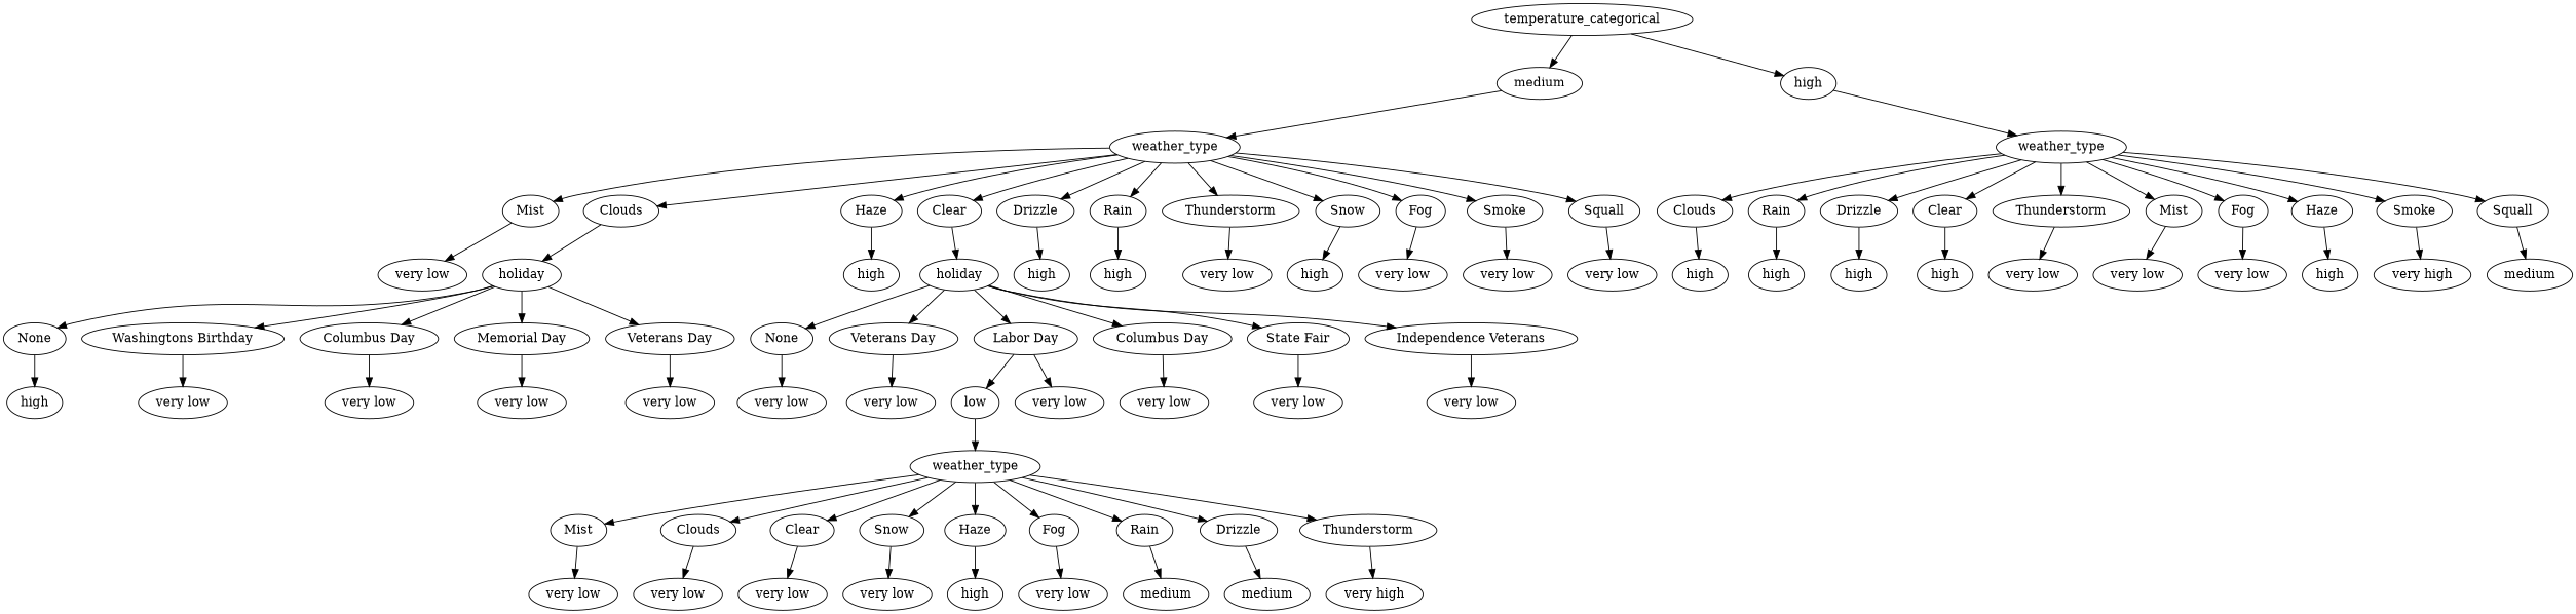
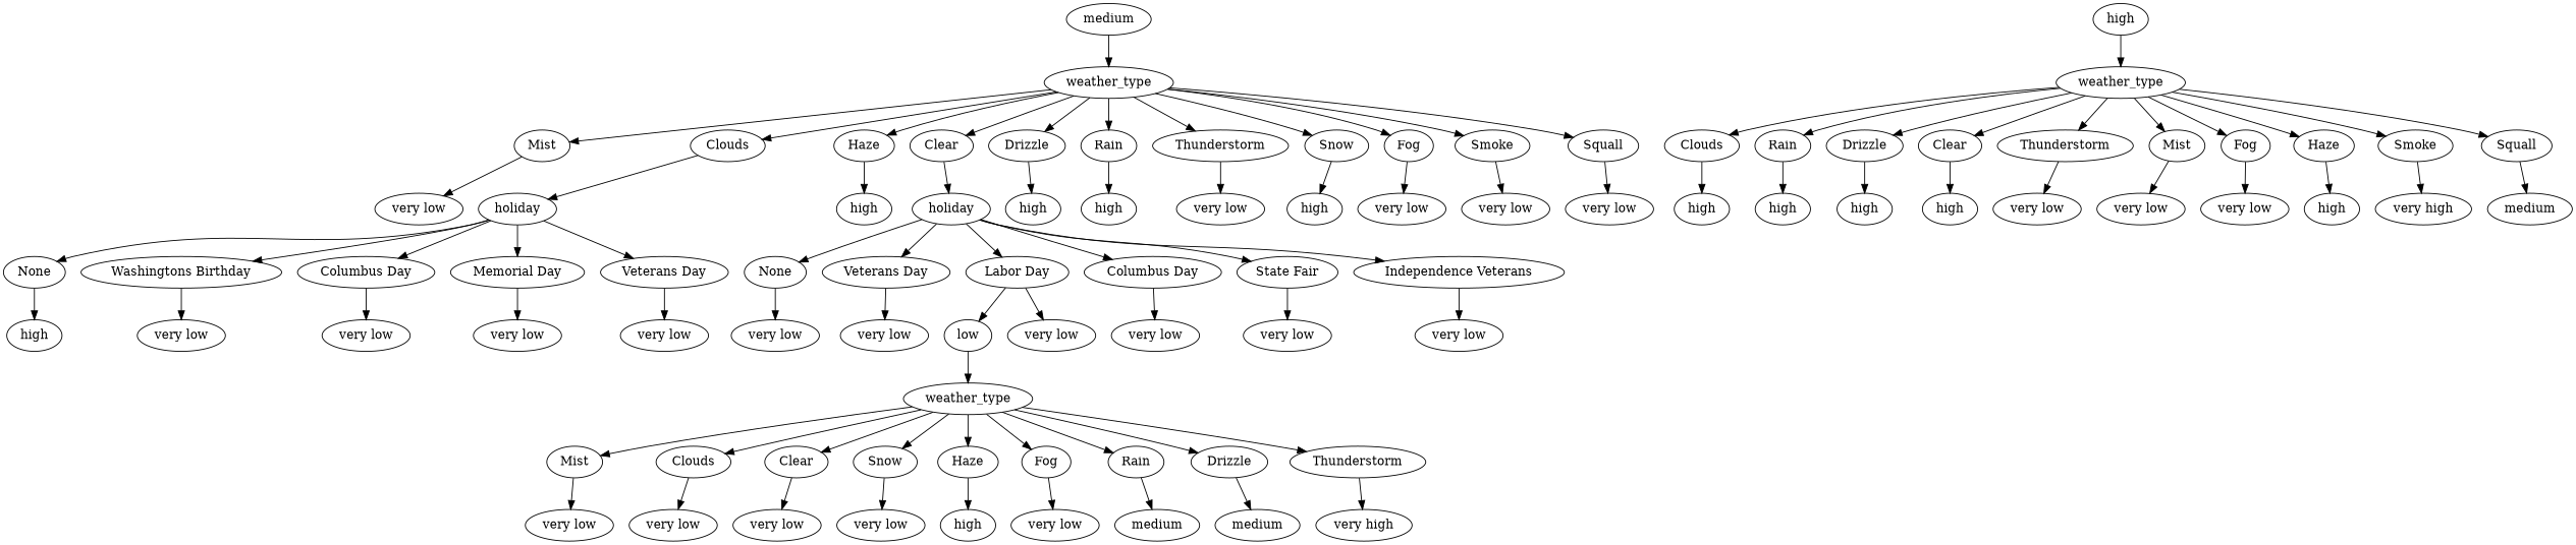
  digraph {
-   n1 [label=temperature_categorical]
    n2 [label=medium]
    n3 [label=high]
    n4 [label=weather_type]
    n5 [label=weather_type]
    n6 [label=low]
    n7 [label=weather_type]
    n8 [label=Mist]
    n9 [label=Clouds]
    n10 [label=Haze]
    n11 [label=Clear]
    n12 [label=Drizzle]
    n13 [label=Rain]
    n14 [label=Thunderstorm]
    n15 [label=Snow]
    n16 [label=Fog]
    n17 [label=Smoke]
    n18 [label=Squall]
    n19 [label="very low"]
    n20 [label=holiday]
    n21 [label=high]
    n22 [label=holiday]
    n23 [label=high]
    n24 [label=high]
    n25 [label="very low"]
    n26 [label=high]
    n27 [label="very low"]
    n28 [label="very low"]
    n29 [label="very low"]
    n30 [label=Clouds]
    n31 [label=Rain]
    n32 [label=Drizzle]
    n33 [label=Clear]
    n34 [label=Thunderstorm]
    n35 [label=Mist]
    n36 [label=Fog]
    n37 [label=Haze]
    n38 [label=Smoke]
    n39 [label=Squall]
    n40 [label=high]
    n41 [label=high]
    n42 [label=high]
    n43 [label=high]
    n44 [label="very low"]
    n45 [label="very low"]
    n46 [label="very low"]
    n47 [label=high]
    n48 [label="very high"]
    n49 [label=medium]
    n50 [label=Mist]
    n51 [label=Clouds]
    n52 [label=Clear]
    n53 [label=Snow]
    n54 [label=Haze]
    n55 [label=Fog]
    n56 [label=Rain]
    n57 [label=Drizzle]
    n58 [label=Thunderstorm]
    n59 [label="very low"]
    n60 [label="very low"]
    n61 [label="very low"]
    n62 [label="very low"]
    n63 [label=high]
    n64 [label="very low"]
    n65 [label=medium]
    n66 [label=medium]
    n67 [label="very high"]
    n68 [label=None]
    n69 [label="Washingtons Birthday"]
    n70 [label="Columbus Day"]
    n71 [label="Memorial Day"]
    n72 [label="Veterans Day"]
    n73 [label=high]
    n74 [label="very low"]
    n75 [label="very low"]
    n76 [label="very low"]
    n77 [label="very low"]
    n78 [label=None]
    n79 [label="Veterans Day"]
    n80 [label="Labor Day"]
    n81 [label="Columbus Day"]
    n82 [label="State Fair"]
    n83 [label="Independence Veterans"]
    n84 [label="very low"]
    n85 [label="very low"]
    n86 [label="very low"]
    n87 [label="very low"]
    n88 [label="very low"]
    n89 [label="very low"]
-   n1 -> n2
-   n1 -> n3
    n2 -> n4
    n3 -> n5
    n4 -> n8
    n4 -> n9
    n4 -> n10
    n4 -> n11
    n4 -> n12
    n4 -> n13
    n4 -> n14
    n4 -> n15
    n4 -> n16
    n4 -> n17
    n4 -> n18
    n5 -> n30
    n5 -> n31
    n5 -> n32
    n5 -> n33
    n5 -> n34
    n5 -> n35
    n5 -> n36
    n5 -> n37
    n5 -> n38
    n5 -> n39
    n6 -> n7
    n7 -> n50
    n7 -> n51
    n7 -> n52
    n7 -> n53
    n7 -> n54
    n7 -> n55
    n7 -> n56
    n7 -> n57
    n7 -> n58
    n8 -> n19
    n9 -> n20
    n10 -> n21
    n11 -> n22
    n12 -> n23
    n13 -> n24
    n14 -> n25
    n15 -> n26
    n16 -> n27
    n17 -> n28
    n18 -> n29
    n20 -> n68
    n20 -> n69
    n20 -> n70
    n20 -> n71
    n20 -> n72
    n22 -> n78
    n22 -> n79
    n22 -> n80
    n22 -> n81
    n22 -> n82
    n22 -> n83
    n30 -> n40
    n31 -> n41
    n32 -> n42
    n33 -> n43
    n34 -> n44
    n35 -> n45
    n36 -> n46
    n37 -> n47
    n38 -> n48
    n39 -> n49
    n50 -> n59
    n51 -> n60
    n52 -> n61
    n53 -> n62
    n54 -> n63
    n55 -> n64
    n56 -> n65
    n57 -> n66
    n58 -> n67
    n68 -> n73
    n69 -> n74
    n70 -> n75
    n71 -> n76
    n72 -> n77
    n78 -> n84
    n79 -> n85
    n80 -> n6
    n80 -> n86
    n81 -> n87
    n82 -> n88
    n83 -> n89
  }
